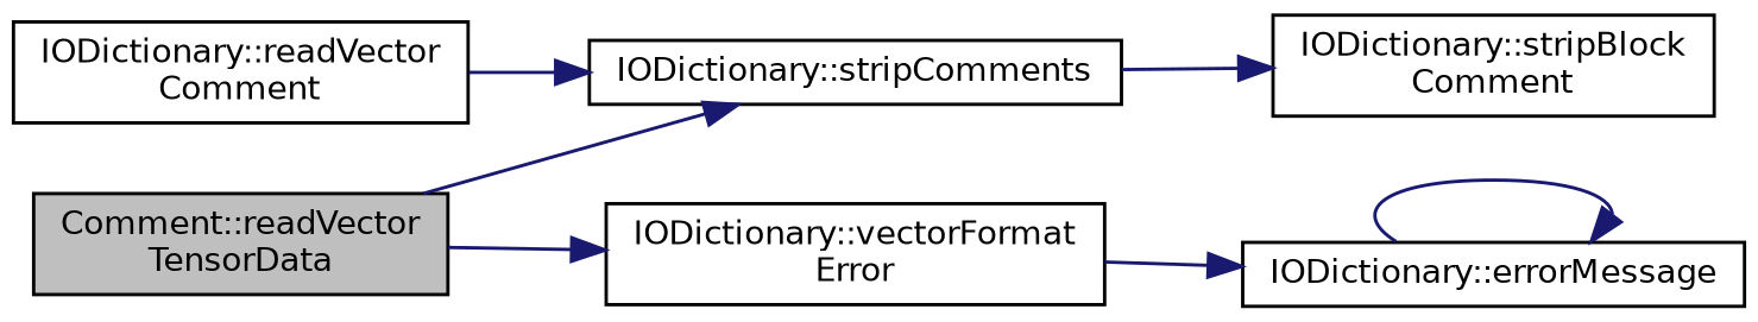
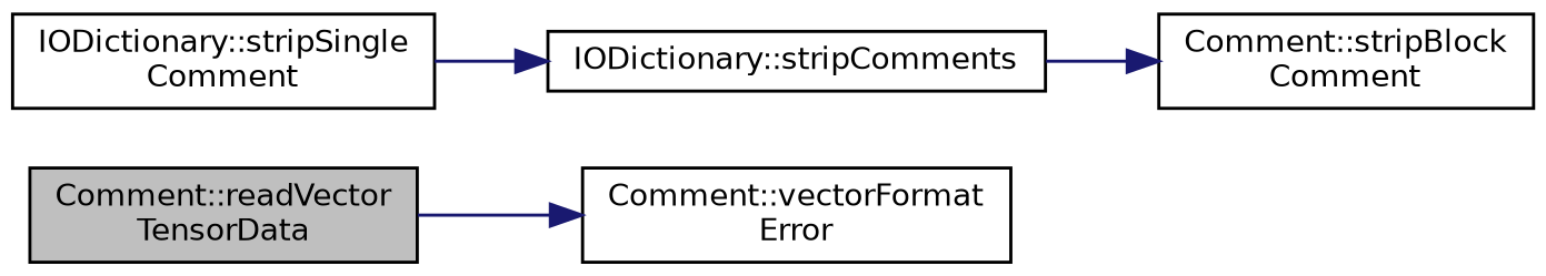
  digraph {
    rankdir=LR
    node [color=black fontname=Helvetica fontsize=10 shape=record]
    edge [color=midnightblue fontname=Helvetica fontsize=10 labelfontname=Helvetica labelfontsize=10 style=solid]
    n1 [fillcolor=grey75 fontcolor=black height=0.2 label="Comment::readVector\lTensorData" style=filled width=0.4]
    n2 [height=0.2 label="IODictionary::stripComments" width=0.4]
-   n3 [height=0.2 label="IODictionary::vectorFormat\lError" width=0.4]
-   n4 [height=0.2 label="IODictionary::stripBlock\lComment" width=0.4]
-   n5 [height=0.2 label="IODictionary::errorMessage" width=0.4]
-   n6 [height=0.2 label="IODictionary::readVector\lComment" width=0.4]
-   n1 -> n2
+   n3 [height=0.2 label="Comment::vectorFormat\lError" width=0.4]
+   n4 [height=0.2 label="Comment::stripBlock\lComment" width=0.4]
+   n6 [height=0.2 label="IODictionary::stripSingle\lComment" width=0.4]
    n1 -> n3
    n2 -> n4
-   n3 -> n5
-   n5 -> n5
    n6 -> n2
  }
